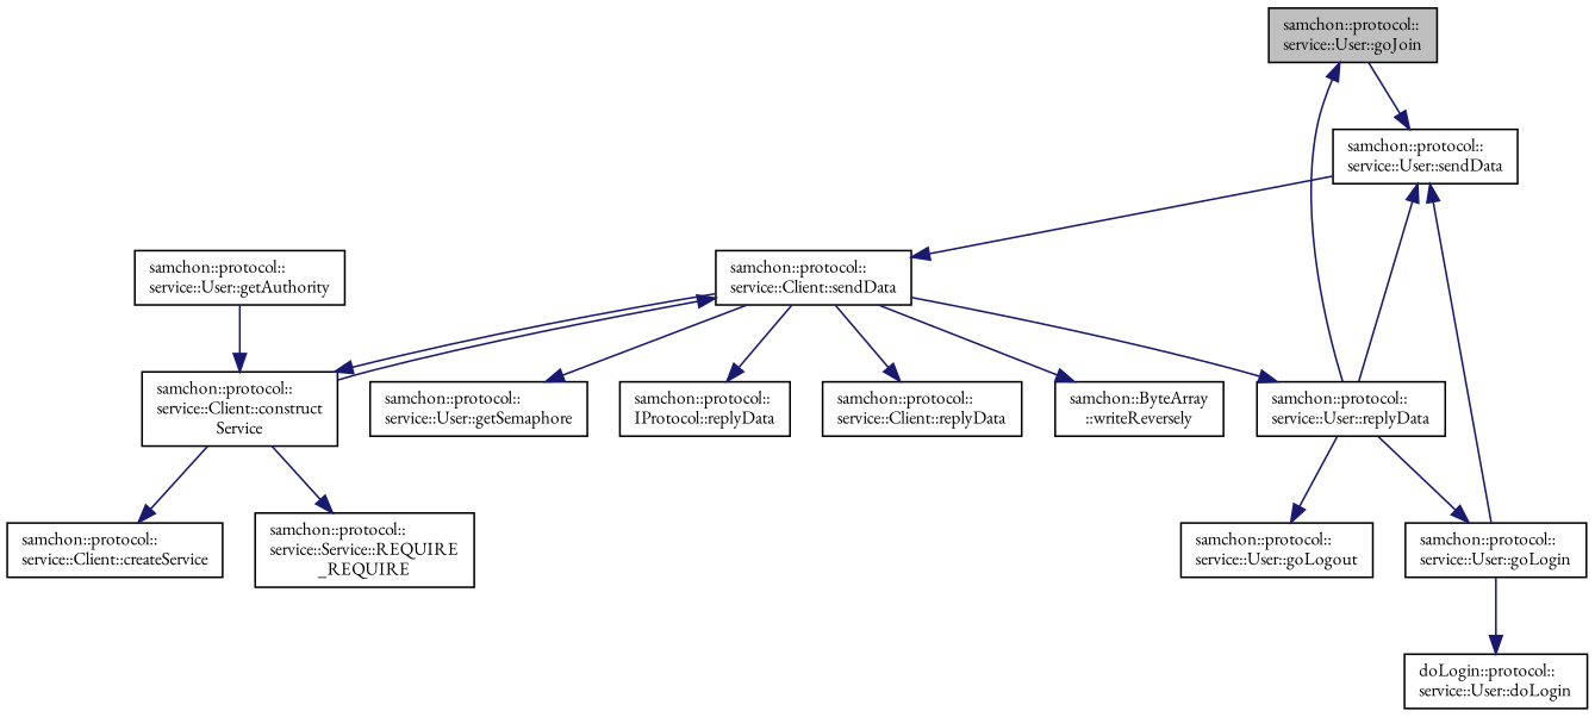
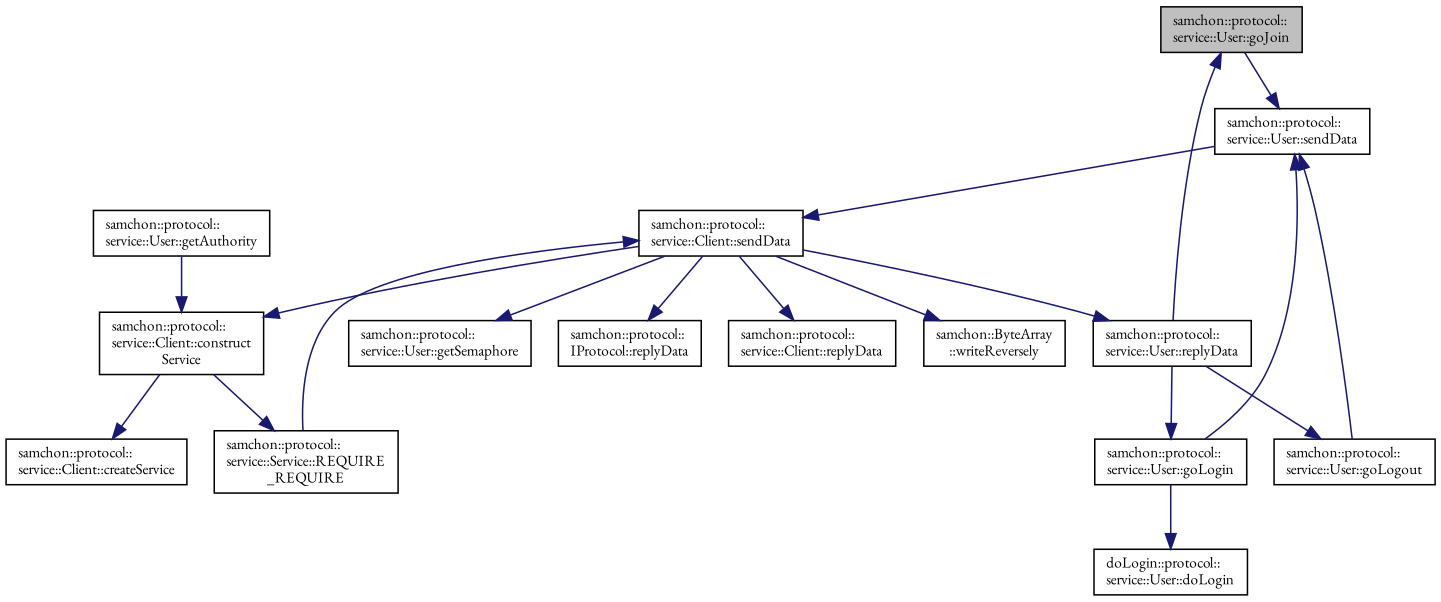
  digraph {
    fontname="EB Garamond"
    rankdir=TB
    node [color=black fillcolor=white fontname="EB Garamond" fontsize=10 shape=record style=filled]
    edge [color=midnightblue fontname="EB Garamond" fontsize=10 labelfontname=Helvetica labelfontsize=10 style=solid]
    n1 [fillcolor=grey75 fontcolor=black height=0.2 label="samchon::protocol::\lservice::User::goJoin" width=0.4]
    n2 [height=0.2 label="samchon::protocol::\lservice::User::sendData" width=0.4]
    n3 [height=0.2 label="samchon::protocol::\lservice::Client::sendData" width=0.4]
    n4 [height=0.2 label="samchon::protocol::\lservice::Client::construct\lService" width=0.4]
    n5 [height=0.2 label="samchon::protocol::\lservice::User::getSemaphore" width=0.4]
    n6 [height=0.2 label="samchon::protocol::\lIProtocol::replyData" width=0.4]
    n7 [height=0.2 label="samchon::protocol::\lservice::Client::replyData" width=0.4]
    n8 [height=0.2 label="samchon::protocol::\lservice::User::replyData" width=0.4]
    n9 [height=0.2 label="samchon::ByteArray\l::writeReversely" width=0.4]
    n10 [height=0.2 label="samchon::protocol::\lservice::Client::createService" width=0.4]
    n11 [height=0.2 label="samchon::protocol::\lservice::Service::REQUIRE\l_REQUIRE" width=0.4]
    n12 [height=0.2 label="samchon::protocol::\lservice::User::goLogin" width=0.4]
    n13 [height=0.2 label="samchon::protocol::\lservice::User::goLogout" width=0.4]
    n14 [height=0.2 label="samchon::protocol::\lservice::User::getAuthority" width=0.4]
    n15 [height=0.2 label="doLogin::protocol::\lservice::User::doLogin" width=0.4]
    n1 -> n2
    n2 -> n3
    n3 -> n4
    n3 -> n5
    n3 -> n6
    n3 -> n7
    n3 -> n8
    n3 -> n9
-   n4 -> n3
+   n11 -> n3
    n4 -> n10
    n4 -> n11
    n8 -> n1
    n8 -> n12
    n8 -> n13
    n12 -> n2
    n12 -> n15
-   n8 -> n2
+   n13 -> n2
    n14 -> n4
  }
